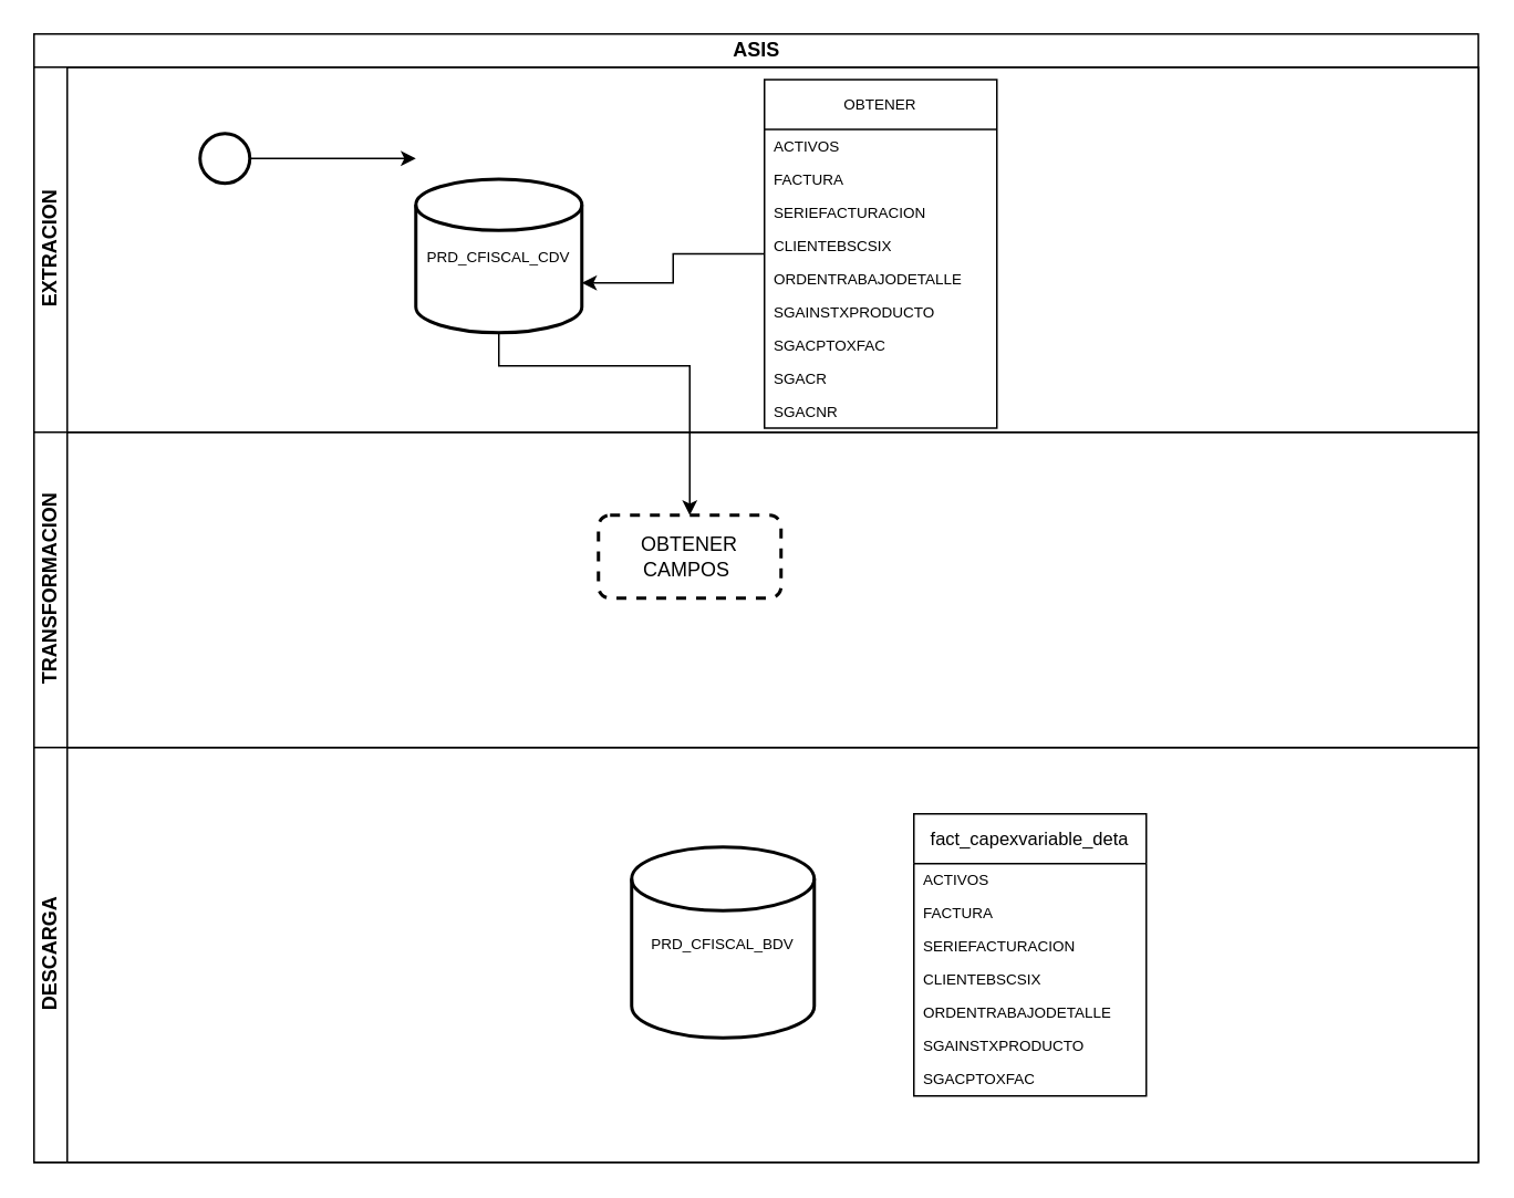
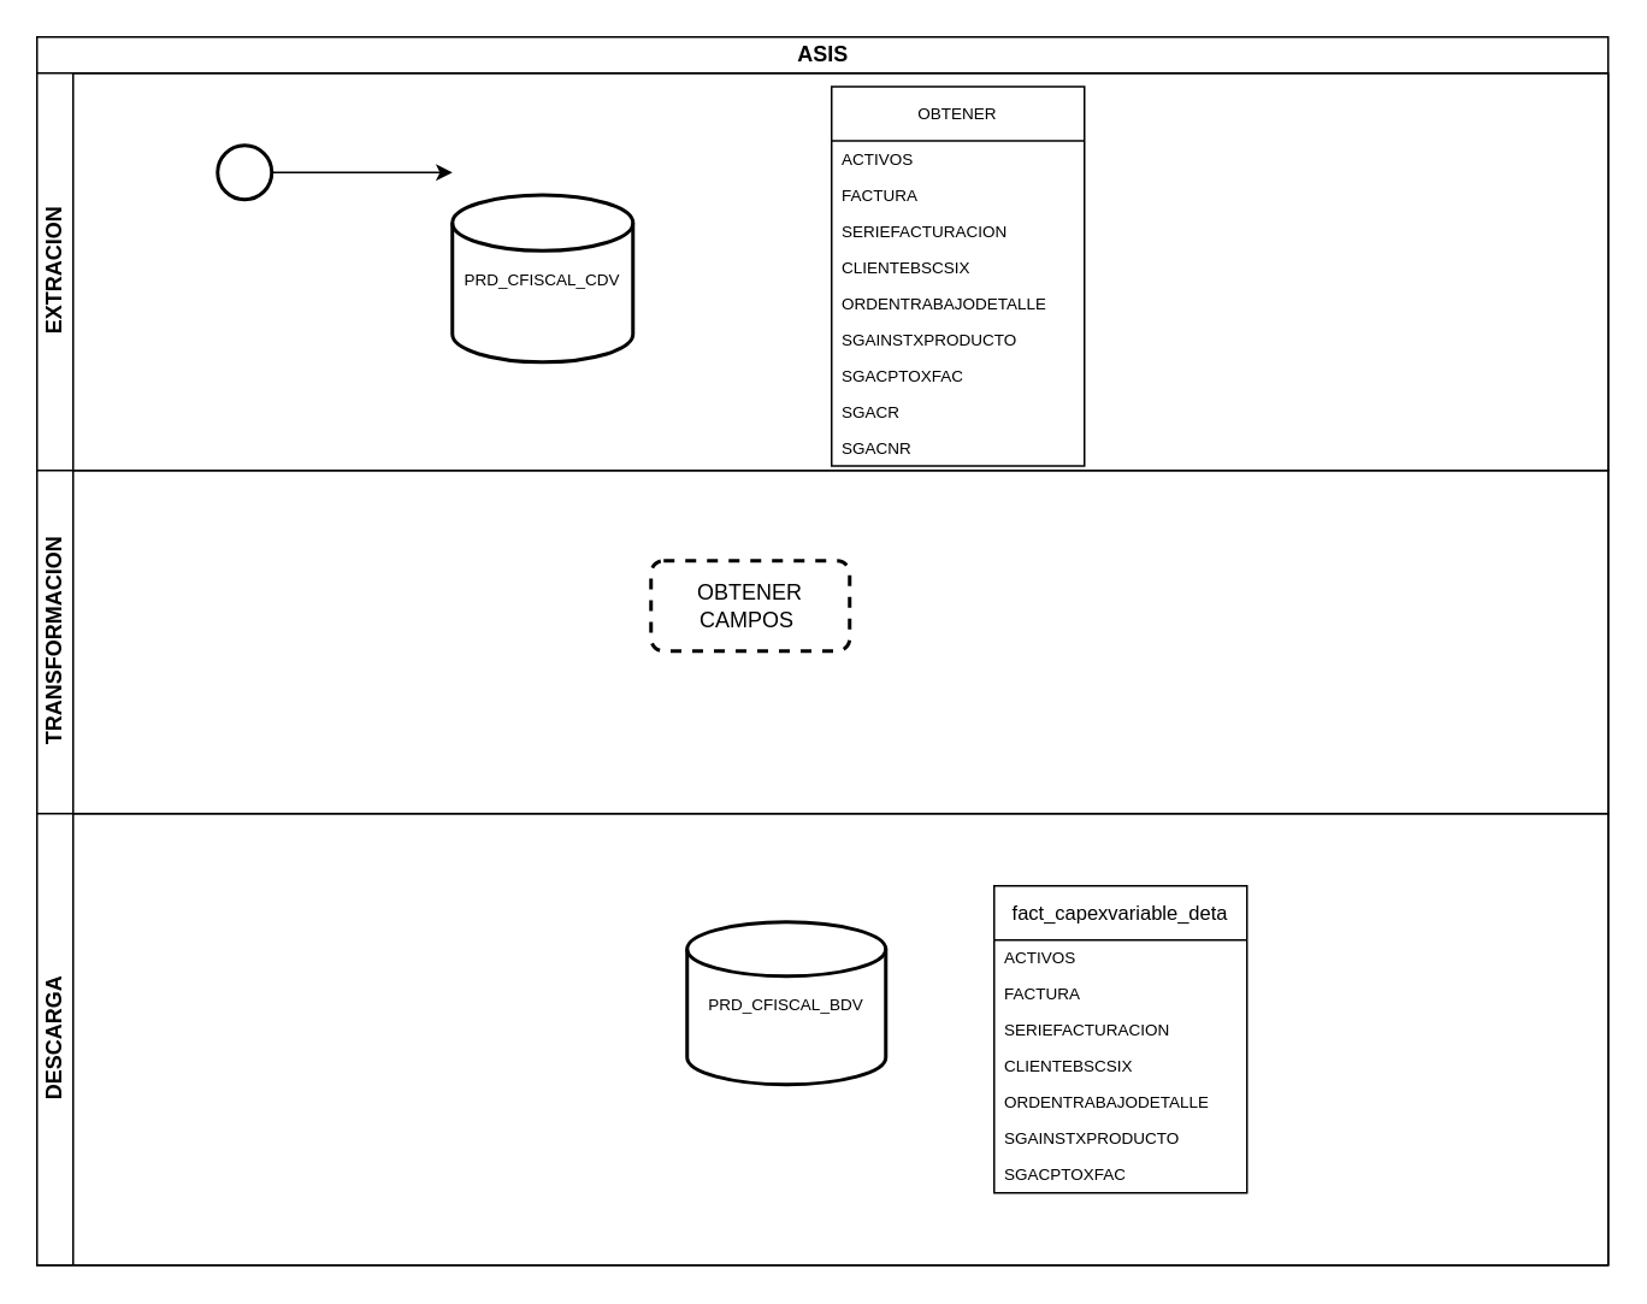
  <mxCell id="0" />
  <mxCell id="1" parent="0" />
  <mxCell id="2" value="ASIS" style="swimlane;childLayout=stackLayout;resizeParent=1;resizeParentMax=0;horizontal=1;startSize=20;horizontalStack=0;html=1;" vertex="1" parent="1"><mxGeometry x="20" y="20" width="870" height="680" as="geometry" /></mxCell>
  <mxCell id="3" value="EXTRACION" style="swimlane;startSize=20;horizontal=0;html=1;fontSize=12;" vertex="1" parent="2"><mxGeometry y="20" width="870" height="220" as="geometry" /></mxCell>
  <mxCell id="4" style="edgeStyle=orthogonalEdgeStyle;rounded=0;orthogonalLoop=1;jettySize=auto;html=1;" edge="1" parent="3" source="5"><mxGeometry relative="1" as="geometry"><mxPoint x="230" y="55" as="targetPoint" /></mxGeometry></mxCell>
  <mxCell id="5" value="" style="strokeWidth=2;html=1;shape=mxgraph.flowchart.start_2;whiteSpace=wrap;" vertex="1" parent="3"><mxGeometry x="100" y="40" width="30" height="30" as="geometry" /></mxCell>
  <mxCell id="6" value="&lt;font style=&quot;font-size: 9px;&quot;&gt;PRD_CFISCAL_CDV&lt;/font&gt;" style="strokeWidth=2;html=1;shape=mxgraph.flowchart.database;whiteSpace=wrap;" vertex="1" parent="3"><mxGeometry x="230" y="67.5" width="100" height="92.5" as="geometry" /></mxCell>
  <mxCell id="7" value="OBTENER" style="swimlane;fontStyle=0;childLayout=stackLayout;horizontal=1;startSize=30;horizontalStack=0;resizeParent=1;resizeParentMax=0;resizeLast=0;collapsible=1;marginBottom=0;whiteSpace=wrap;html=1;fontSize=9;" vertex="1" parent="3"><mxGeometry x="440" y="7.5" width="140" height="210" as="geometry"><mxRectangle x="390" y="30" width="90" height="30" as="alternateBounds" /></mxGeometry></mxCell>
  <mxCell id="8" value="ACTIVOS" style="text;strokeColor=none;fillColor=none;align=left;verticalAlign=middle;spacingLeft=4;spacingRight=4;overflow=hidden;points=[[0,0.5],[1,0.5]];portConstraint=eastwest;rotatable=0;whiteSpace=wrap;html=1;fontSize=9;" vertex="1" parent="7"><mxGeometry y="30" width="140" height="20" as="geometry" /></mxCell>
  <mxCell id="9" value="FACTURA" style="text;strokeColor=none;fillColor=none;align=left;verticalAlign=middle;spacingLeft=4;spacingRight=4;overflow=hidden;points=[[0,0.5],[1,0.5]];portConstraint=eastwest;rotatable=0;whiteSpace=wrap;html=1;fontSize=9;" vertex="1" parent="7"><mxGeometry y="50" width="140" height="20" as="geometry" /></mxCell>
  <mxCell id="10" value="SERIEFACTURACION" style="text;strokeColor=none;fillColor=none;align=left;verticalAlign=middle;spacingLeft=4;spacingRight=4;overflow=hidden;points=[[0,0.5],[1,0.5]];portConstraint=eastwest;rotatable=0;whiteSpace=wrap;html=1;fontSize=9;" vertex="1" parent="7"><mxGeometry y="70" width="140" height="20" as="geometry" /></mxCell>
  <mxCell id="11" value="CLIENTEBSCSIX" style="text;strokeColor=none;fillColor=none;align=left;verticalAlign=middle;spacingLeft=4;spacingRight=4;overflow=hidden;points=[[0,0.5],[1,0.5]];portConstraint=eastwest;rotatable=0;whiteSpace=wrap;html=1;fontSize=9;" vertex="1" parent="7"><mxGeometry y="90" width="140" height="20" as="geometry" /></mxCell>
  <mxCell id="12" value="ORDENTRABAJODETALLE" style="text;strokeColor=none;fillColor=none;align=left;verticalAlign=middle;spacingLeft=4;spacingRight=4;overflow=hidden;points=[[0,0.5],[1,0.5]];portConstraint=eastwest;rotatable=0;whiteSpace=wrap;html=1;fontSize=9;" vertex="1" parent="7"><mxGeometry y="110" width="140" height="20" as="geometry" /></mxCell>
  <mxCell id="13" value="SGAINSTXPRODUCTO" style="text;strokeColor=none;fillColor=none;align=left;verticalAlign=middle;spacingLeft=4;spacingRight=4;overflow=hidden;points=[[0,0.5],[1,0.5]];portConstraint=eastwest;rotatable=0;whiteSpace=wrap;html=1;fontSize=9;" vertex="1" parent="7"><mxGeometry y="130" width="140" height="20" as="geometry" /></mxCell>
  <mxCell id="14" value="SGACPTOXFAC" style="text;strokeColor=none;fillColor=none;align=left;verticalAlign=middle;spacingLeft=4;spacingRight=4;overflow=hidden;points=[[0,0.5],[1,0.5]];portConstraint=eastwest;rotatable=0;whiteSpace=wrap;html=1;fontSize=9;" vertex="1" parent="7"><mxGeometry y="150" width="140" height="20" as="geometry" /></mxCell>
  <mxCell id="15" value="SGACR" style="text;strokeColor=none;fillColor=none;align=left;verticalAlign=middle;spacingLeft=4;spacingRight=4;overflow=hidden;points=[[0,0.5],[1,0.5]];portConstraint=eastwest;rotatable=0;whiteSpace=wrap;html=1;fontSize=9;" vertex="1" parent="7"><mxGeometry y="170" width="140" height="20" as="geometry" /></mxCell>
  <mxCell id="16" value="SGACNR" style="text;strokeColor=none;fillColor=none;align=left;verticalAlign=middle;spacingLeft=4;spacingRight=4;overflow=hidden;points=[[0,0.5],[1,0.5]];portConstraint=eastwest;rotatable=0;whiteSpace=wrap;html=1;fontSize=9;" vertex="1" parent="7"><mxGeometry y="190" width="140" height="20" as="geometry" /></mxCell>
- <mxCell id="17" style="edgeStyle=orthogonalEdgeStyle;rounded=0;orthogonalLoop=1;jettySize=auto;html=1;entryX=1;entryY=0.676;entryDx=0;entryDy=0;entryPerimeter=0;" edge="1" parent="3" source="7" target="6"><mxGeometry relative="1" as="geometry" /></mxCell>
  <mxCell id="18" value="TRANSFORMACION" style="swimlane;startSize=20;horizontal=0;html=1;" vertex="1" parent="2"><mxGeometry y="240" width="870" height="190" as="geometry" /></mxCell>
  <mxCell id="19" value="OBTENER CAMPOS&amp;nbsp;" style="rounded=1;whiteSpace=wrap;html=1;absoluteArcSize=1;arcSize=14;strokeWidth=2;dashed=1;" vertex="1" parent="18"><mxGeometry x="340" y="50" width="110" height="50" as="geometry" /></mxCell>
  <mxCell id="20" value="DESCARGA" style="swimlane;startSize=20;horizontal=0;html=1;" vertex="1" parent="2"><mxGeometry y="430" width="870" height="250" as="geometry" /></mxCell>
- <mxCell id="21" value="&lt;font style=&quot;font-size: 9px;&quot;&gt;PRD_CFISCAL_BDV&lt;/font&gt;" style="strokeWidth=2;html=1;shape=mxgraph.flowchart.database;whiteSpace=wrap;" vertex="1" parent="20"><mxGeometry x="360" y="60" width="110" height="115" as="geometry" /></mxCell>
+ <mxCell id="21" value="&lt;font style=&quot;font-size: 9px;&quot;&gt;PRD_CFISCAL_BDV&lt;/font&gt;" style="strokeWidth=2;html=1;shape=mxgraph.flowchart.database;whiteSpace=wrap;" vertex="1" parent="20"><mxGeometry x="360" y="60" width="110" height="90" as="geometry" /></mxCell>
  <mxCell id="22" value="&lt;font style=&quot;font-size: 11px;&quot;&gt;fact_capexvariable_deta&lt;/font&gt;" style="swimlane;fontStyle=0;childLayout=stackLayout;horizontal=1;startSize=30;horizontalStack=0;resizeParent=1;resizeParentMax=0;resizeLast=0;collapsible=1;marginBottom=0;whiteSpace=wrap;html=1;fontSize=9;" vertex="1" parent="20"><mxGeometry x="530" y="40" width="140" height="170" as="geometry"><mxRectangle x="390" y="30" width="90" height="30" as="alternateBounds" /></mxGeometry></mxCell>
  <mxCell id="23" value="ACTIVOS" style="text;strokeColor=none;fillColor=none;align=left;verticalAlign=middle;spacingLeft=4;spacingRight=4;overflow=hidden;points=[[0,0.5],[1,0.5]];portConstraint=eastwest;rotatable=0;whiteSpace=wrap;html=1;fontSize=9;" vertex="1" parent="22"><mxGeometry y="30" width="140" height="20" as="geometry" /></mxCell>
  <mxCell id="24" value="FACTURA" style="text;strokeColor=none;fillColor=none;align=left;verticalAlign=middle;spacingLeft=4;spacingRight=4;overflow=hidden;points=[[0,0.5],[1,0.5]];portConstraint=eastwest;rotatable=0;whiteSpace=wrap;html=1;fontSize=9;" vertex="1" parent="22"><mxGeometry y="50" width="140" height="20" as="geometry" /></mxCell>
  <mxCell id="25" value="SERIEFACTURACION" style="text;strokeColor=none;fillColor=none;align=left;verticalAlign=middle;spacingLeft=4;spacingRight=4;overflow=hidden;points=[[0,0.5],[1,0.5]];portConstraint=eastwest;rotatable=0;whiteSpace=wrap;html=1;fontSize=9;" vertex="1" parent="22"><mxGeometry y="70" width="140" height="20" as="geometry" /></mxCell>
  <mxCell id="26" value="CLIENTEBSCSIX" style="text;strokeColor=none;fillColor=none;align=left;verticalAlign=middle;spacingLeft=4;spacingRight=4;overflow=hidden;points=[[0,0.5],[1,0.5]];portConstraint=eastwest;rotatable=0;whiteSpace=wrap;html=1;fontSize=9;" vertex="1" parent="22"><mxGeometry y="90" width="140" height="20" as="geometry" /></mxCell>
  <mxCell id="27" value="ORDENTRABAJODETALLE" style="text;strokeColor=none;fillColor=none;align=left;verticalAlign=middle;spacingLeft=4;spacingRight=4;overflow=hidden;points=[[0,0.5],[1,0.5]];portConstraint=eastwest;rotatable=0;whiteSpace=wrap;html=1;fontSize=9;" vertex="1" parent="22"><mxGeometry y="110" width="140" height="20" as="geometry" /></mxCell>
  <mxCell id="28" value="SGAINSTXPRODUCTO" style="text;strokeColor=none;fillColor=none;align=left;verticalAlign=middle;spacingLeft=4;spacingRight=4;overflow=hidden;points=[[0,0.5],[1,0.5]];portConstraint=eastwest;rotatable=0;whiteSpace=wrap;html=1;fontSize=9;" vertex="1" parent="22"><mxGeometry y="130" width="140" height="20" as="geometry" /></mxCell>
  <mxCell id="29" value="SGACPTOXFAC" style="text;strokeColor=none;fillColor=none;align=left;verticalAlign=middle;spacingLeft=4;spacingRight=4;overflow=hidden;points=[[0,0.5],[1,0.5]];portConstraint=eastwest;rotatable=0;whiteSpace=wrap;html=1;fontSize=9;" vertex="1" parent="22"><mxGeometry y="150" width="140" height="20" as="geometry" /></mxCell>
- <mxCell id="30" style="edgeStyle=orthogonalEdgeStyle;rounded=0;orthogonalLoop=1;jettySize=auto;html=1;" edge="1" parent="2" source="6" target="19"><mxGeometry relative="1" as="geometry"><Array as="points"><mxPoint x="280" y="200" /><mxPoint x="395" y="200" /></Array></mxGeometry></mxCell>
